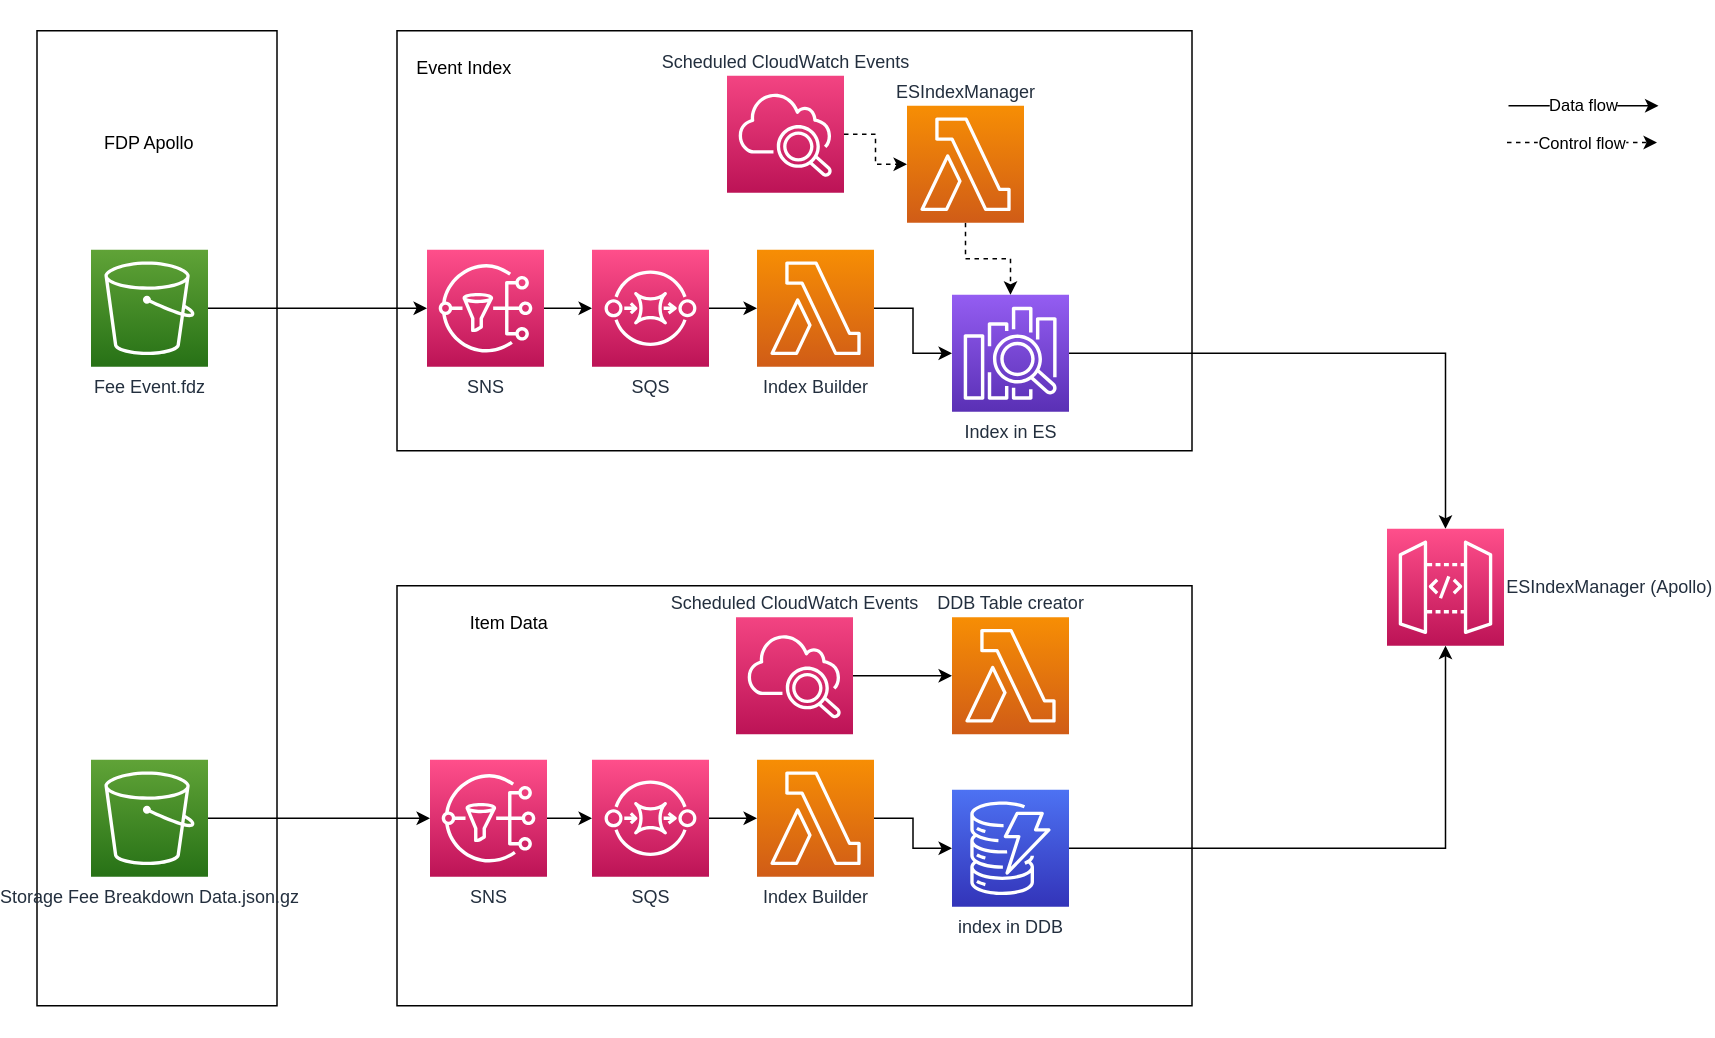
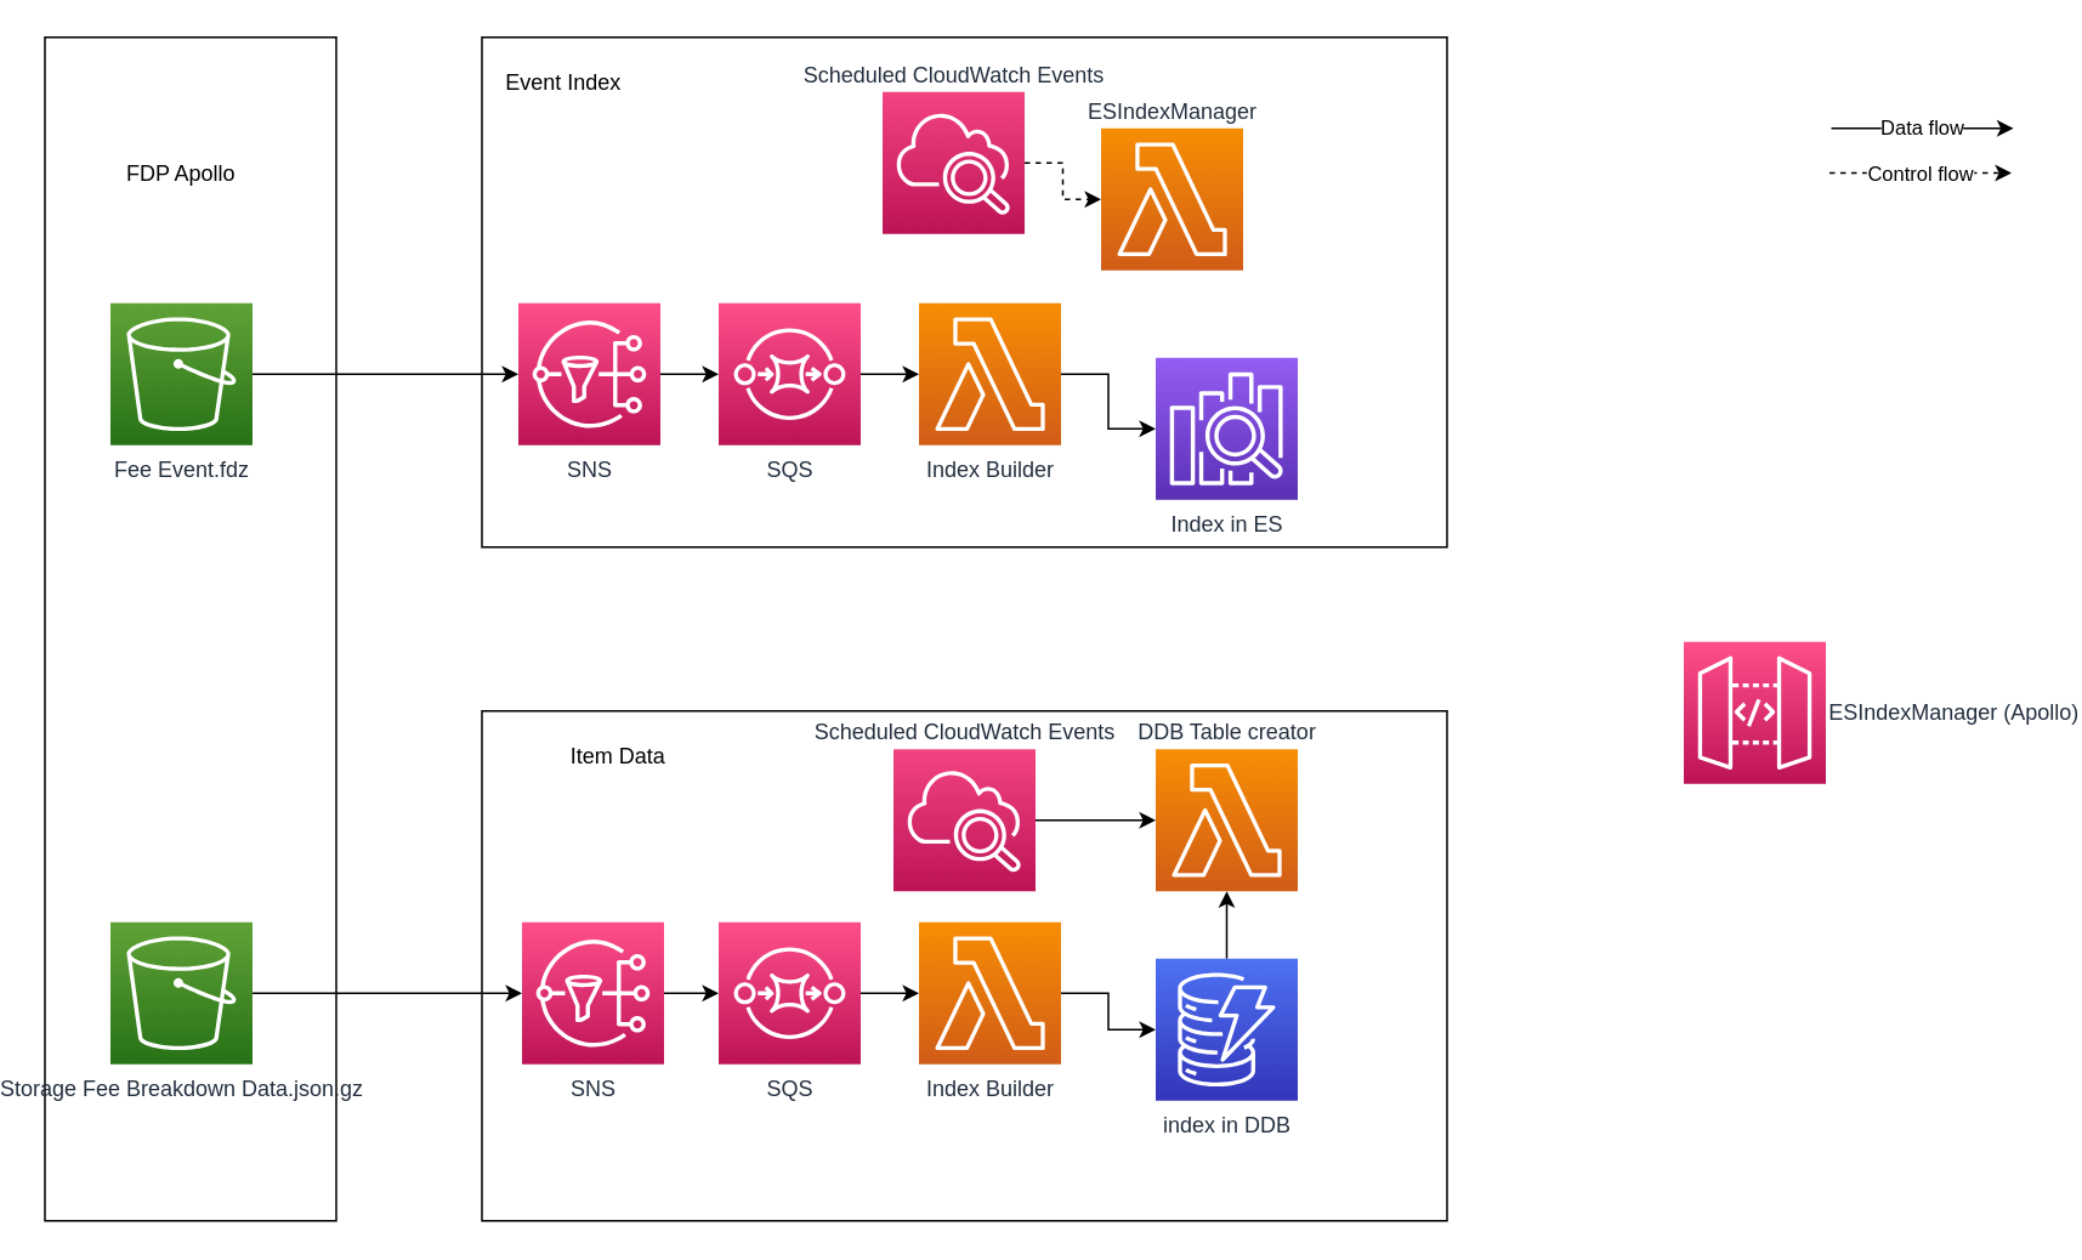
  <mxCell id="0" />
  <mxCell id="1" parent="0" />
  <mxCell id="2" value="" style="rounded=0;whiteSpace=wrap;html=1;" parent="1" vertex="1"><mxGeometry x="260" y="20" width="530" height="280" as="geometry" /></mxCell>
  <mxCell id="3" value="" style="rounded=0;whiteSpace=wrap;html=1;" parent="1" vertex="1"><mxGeometry x="20" y="20" width="160" height="650" as="geometry" /></mxCell>
  <mxCell id="4" style="edgeStyle=orthogonalEdgeStyle;rounded=0;orthogonalLoop=1;jettySize=auto;html=1;" edge="1" parent="1" source="5" target="16"><mxGeometry relative="1" as="geometry" /></mxCell>
  <mxCell id="5" value="Fee Event.fdz" style="sketch=0;points=[[0,0,0],[0.25,0,0],[0.5,0,0],[0.75,0,0],[1,0,0],[0,1,0],[0.25,1,0],[0.5,1,0],[0.75,1,0],[1,1,0],[0,0.25,0],[0,0.5,0],[0,0.75,0],[1,0.25,0],[1,0.5,0],[1,0.75,0]];outlineConnect=0;fontColor=#232F3E;gradientColor=#60A337;gradientDirection=north;fillColor=#277116;strokeColor=#ffffff;dashed=0;verticalLabelPosition=bottom;verticalAlign=top;align=center;html=1;fontSize=12;fontStyle=0;aspect=fixed;shape=mxgraph.aws4.resourceIcon;resIcon=mxgraph.aws4.s3;" parent="1" vertex="1"><mxGeometry x="56" y="166" width="78" height="78" as="geometry" /></mxCell>
  <mxCell id="6" value="FDP Apollo" style="text;html=1;strokeColor=none;fillColor=none;align=center;verticalAlign=middle;whiteSpace=wrap;rounded=0;" parent="1" vertex="1"><mxGeometry x="40" y="80" width="110" height="30" as="geometry" /></mxCell>
  <mxCell id="7" value="Storage Fee Breakdown Data.json.gz" style="sketch=0;points=[[0,0,0],[0.25,0,0],[0.5,0,0],[0.75,0,0],[1,0,0],[0,1,0],[0.25,1,0],[0.5,1,0],[0.75,1,0],[1,1,0],[0,0.25,0],[0,0.5,0],[0,0.75,0],[1,0.25,0],[1,0.5,0],[1,0.75,0]];outlineConnect=0;fontColor=#232F3E;gradientColor=#60A337;gradientDirection=north;fillColor=#277116;strokeColor=#ffffff;dashed=0;verticalLabelPosition=bottom;verticalAlign=top;align=center;html=1;fontSize=12;fontStyle=0;aspect=fixed;shape=mxgraph.aws4.resourceIcon;resIcon=mxgraph.aws4.s3;" parent="1" vertex="1"><mxGeometry x="56" y="506" width="78" height="78" as="geometry" /></mxCell>
- <mxCell id="8" style="edgeStyle=orthogonalEdgeStyle;rounded=0;orthogonalLoop=1;jettySize=auto;html=1;entryX=0.5;entryY=0;entryDx=0;entryDy=0;entryPerimeter=0;" parent="1" source="9" target="25" edge="1"><mxGeometry relative="1" as="geometry"><mxPoint x="760" y="205" as="targetPoint" /></mxGeometry></mxCell>
  <mxCell id="9" value="Index in ES" style="sketch=0;points=[[0,0,0],[0.25,0,0],[0.5,0,0],[0.75,0,0],[1,0,0],[0,1,0],[0.25,1,0],[0.5,1,0],[0.75,1,0],[1,1,0],[0,0.25,0],[0,0.5,0],[0,0.75,0],[1,0.25,0],[1,0.5,0],[1,0.75,0]];outlineConnect=0;fontColor=#232F3E;gradientColor=#945DF2;gradientDirection=north;fillColor=#5A30B5;strokeColor=#ffffff;dashed=0;verticalLabelPosition=bottom;verticalAlign=top;align=center;html=1;fontSize=12;fontStyle=0;aspect=fixed;shape=mxgraph.aws4.resourceIcon;resIcon=mxgraph.aws4.elasticsearch_service;" parent="1" vertex="1"><mxGeometry x="630" y="196" width="78" height="78" as="geometry" /></mxCell>
  <mxCell id="10" value="" style="rounded=0;whiteSpace=wrap;html=1;" parent="1" vertex="1"><mxGeometry x="260" y="390" width="530" height="280" as="geometry" /></mxCell>
  <mxCell id="11" value="Event Index" style="text;html=1;strokeColor=none;fillColor=none;align=center;verticalAlign=middle;whiteSpace=wrap;rounded=0;" parent="1" vertex="1"><mxGeometry x="250" y="30" width="110" height="30" as="geometry" /></mxCell>
  <mxCell id="12" value="Item Data" style="text;html=1;strokeColor=none;fillColor=none;align=center;verticalAlign=middle;whiteSpace=wrap;rounded=0;" parent="1" vertex="1"><mxGeometry x="280" y="400" width="110" height="30" as="geometry" /></mxCell>
  <mxCell id="13" value="Data flow" style="endArrow=classic;html=1;rounded=0;" parent="1" edge="1"><mxGeometry width="50" height="50" relative="1" as="geometry"><mxPoint x="1001" y="70" as="sourcePoint" /><mxPoint x="1101" y="70" as="targetPoint" /></mxGeometry></mxCell>
  <mxCell id="14" value="Control flow" style="endArrow=classic;html=1;rounded=0;dashed=1;" parent="1" edge="1"><mxGeometry width="50" height="50" relative="1" as="geometry"><mxPoint x="1000" y="94.5" as="sourcePoint" /><mxPoint x="1100" y="94.5" as="targetPoint" /></mxGeometry></mxCell>
  <mxCell id="15" style="edgeStyle=orthogonalEdgeStyle;rounded=0;orthogonalLoop=1;jettySize=auto;html=1;" edge="1" parent="1" source="16" target="18"><mxGeometry relative="1" as="geometry" /></mxCell>
  <mxCell id="16" value="SNS" style="sketch=0;points=[[0,0,0],[0.25,0,0],[0.5,0,0],[0.75,0,0],[1,0,0],[0,1,0],[0.25,1,0],[0.5,1,0],[0.75,1,0],[1,1,0],[0,0.25,0],[0,0.5,0],[0,0.75,0],[1,0.25,0],[1,0.5,0],[1,0.75,0]];outlineConnect=0;fontColor=#232F3E;gradientColor=#FF4F8B;gradientDirection=north;fillColor=#BC1356;strokeColor=#ffffff;dashed=0;verticalLabelPosition=bottom;verticalAlign=top;align=center;html=1;fontSize=12;fontStyle=0;aspect=fixed;shape=mxgraph.aws4.resourceIcon;resIcon=mxgraph.aws4.sns;" vertex="1" parent="1"><mxGeometry x="280" y="166" width="78" height="78" as="geometry" /></mxCell>
  <mxCell id="17" value="" style="edgeStyle=orthogonalEdgeStyle;rounded=0;orthogonalLoop=1;jettySize=auto;html=1;" edge="1" parent="1" source="18" target="20"><mxGeometry relative="1" as="geometry" /></mxCell>
  <mxCell id="18" value="SQS" style="sketch=0;points=[[0,0,0],[0.25,0,0],[0.5,0,0],[0.75,0,0],[1,0,0],[0,1,0],[0.25,1,0],[0.5,1,0],[0.75,1,0],[1,1,0],[0,0.25,0],[0,0.5,0],[0,0.75,0],[1,0.25,0],[1,0.5,0],[1,0.75,0]];outlineConnect=0;fontColor=#232F3E;gradientColor=#FF4F8B;gradientDirection=north;fillColor=#BC1356;strokeColor=#ffffff;dashed=0;verticalLabelPosition=bottom;verticalAlign=top;align=center;html=1;fontSize=12;fontStyle=0;aspect=fixed;shape=mxgraph.aws4.resourceIcon;resIcon=mxgraph.aws4.sqs;" vertex="1" parent="1"><mxGeometry x="390" y="166" width="78" height="78" as="geometry" /></mxCell>
  <mxCell id="19" value="" style="edgeStyle=orthogonalEdgeStyle;rounded=0;orthogonalLoop=1;jettySize=auto;html=1;" edge="1" parent="1" source="20" target="9"><mxGeometry relative="1" as="geometry" /></mxCell>
  <mxCell id="20" value="Index Builder" style="sketch=0;points=[[0,0,0],[0.25,0,0],[0.5,0,0],[0.75,0,0],[1,0,0],[0,1,0],[0.25,1,0],[0.5,1,0],[0.75,1,0],[1,1,0],[0,0.25,0],[0,0.5,0],[0,0.75,0],[1,0.25,0],[1,0.5,0],[1,0.75,0]];outlineConnect=0;fontColor=#232F3E;gradientColor=#F78E04;gradientDirection=north;fillColor=#D05C17;strokeColor=#ffffff;dashed=0;verticalLabelPosition=bottom;verticalAlign=top;align=center;html=1;fontSize=12;fontStyle=0;aspect=fixed;shape=mxgraph.aws4.resourceIcon;resIcon=mxgraph.aws4.lambda;" vertex="1" parent="1"><mxGeometry x="500" y="166" width="78" height="78" as="geometry" /></mxCell>
- <mxCell id="21" style="edgeStyle=orthogonalEdgeStyle;rounded=0;orthogonalLoop=1;jettySize=auto;html=1;dashed=1;" edge="1" parent="1" source="22" target="9"><mxGeometry relative="1" as="geometry" /></mxCell>
  <mxCell id="22" value="ESIndexManager" style="sketch=0;points=[[0,0,0],[0.25,0,0],[0.5,0,0],[0.75,0,0],[1,0,0],[0,1,0],[0.25,1,0],[0.5,1,0],[0.75,1,0],[1,1,0],[0,0.25,0],[0,0.5,0],[0,0.75,0],[1,0.25,0],[1,0.5,0],[1,0.75,0]];outlineConnect=0;fontColor=#232F3E;gradientColor=#F78E04;gradientDirection=north;fillColor=#D05C17;strokeColor=#ffffff;dashed=0;verticalLabelPosition=top;verticalAlign=bottom;align=center;html=1;fontSize=12;fontStyle=0;aspect=fixed;shape=mxgraph.aws4.resourceIcon;resIcon=mxgraph.aws4.lambda;labelPosition=center;" vertex="1" parent="1"><mxGeometry x="600" y="70" width="78" height="78" as="geometry" /></mxCell>
  <mxCell id="23" style="edgeStyle=orthogonalEdgeStyle;rounded=0;orthogonalLoop=1;jettySize=auto;html=1;dashed=1;" edge="1" parent="1" source="24" target="22"><mxGeometry relative="1" as="geometry" /></mxCell>
  <mxCell id="24" value="Scheduled CloudWatch Events" style="sketch=0;points=[[0,0,0],[0.25,0,0],[0.5,0,0],[0.75,0,0],[1,0,0],[0,1,0],[0.25,1,0],[0.5,1,0],[0.75,1,0],[1,1,0],[0,0.25,0],[0,0.5,0],[0,0.75,0],[1,0.25,0],[1,0.5,0],[1,0.75,0]];points=[[0,0,0],[0.25,0,0],[0.5,0,0],[0.75,0,0],[1,0,0],[0,1,0],[0.25,1,0],[0.5,1,0],[0.75,1,0],[1,1,0],[0,0.25,0],[0,0.5,0],[0,0.75,0],[1,0.25,0],[1,0.5,0],[1,0.75,0]];outlineConnect=0;fontColor=#232F3E;gradientColor=#F34482;gradientDirection=north;fillColor=#BC1356;strokeColor=#ffffff;dashed=0;verticalLabelPosition=top;verticalAlign=bottom;align=center;html=1;fontSize=12;fontStyle=0;aspect=fixed;shape=mxgraph.aws4.resourceIcon;resIcon=mxgraph.aws4.cloudwatch_2;labelPosition=center;" vertex="1" parent="1"><mxGeometry x="480" y="50" width="78" height="78" as="geometry" /></mxCell>
  <mxCell id="25" value="ESIndexManager (Apollo)" style="sketch=0;points=[[0,0,0],[0.25,0,0],[0.5,0,0],[0.75,0,0],[1,0,0],[0,1,0],[0.25,1,0],[0.5,1,0],[0.75,1,0],[1,1,0],[0,0.25,0],[0,0.5,0],[0,0.75,0],[1,0.25,0],[1,0.5,0],[1,0.75,0]];outlineConnect=0;fontColor=#232F3E;gradientColor=#FF4F8B;gradientDirection=north;fillColor=#BC1356;strokeColor=#ffffff;dashed=0;verticalLabelPosition=middle;verticalAlign=middle;align=left;html=1;fontSize=12;fontStyle=0;aspect=fixed;shape=mxgraph.aws4.resourceIcon;resIcon=mxgraph.aws4.api_gateway;labelPosition=right;" vertex="1" parent="1"><mxGeometry x="920" y="352" width="78" height="78" as="geometry" /></mxCell>
- <mxCell id="26" style="edgeStyle=orthogonalEdgeStyle;rounded=0;orthogonalLoop=1;jettySize=auto;html=1;entryX=0.5;entryY=1;entryDx=0;entryDy=0;entryPerimeter=0;" edge="1" parent="1" source="27" target="25"><mxGeometry relative="1" as="geometry" /></mxCell>
+ <mxCell id="26" style="edgeStyle=orthogonalEdgeStyle;rounded=0;orthogonalLoop=1;jettySize=auto;html=1;" edge="1" parent="1" source="27" target="34"><mxGeometry relative="1" as="geometry" /></mxCell>
  <mxCell id="27" value="index in DDB" style="sketch=0;points=[[0,0,0],[0.25,0,0],[0.5,0,0],[0.75,0,0],[1,0,0],[0,1,0],[0.25,1,0],[0.5,1,0],[0.75,1,0],[1,1,0],[0,0.25,0],[0,0.5,0],[0,0.75,0],[1,0.25,0],[1,0.5,0],[1,0.75,0]];outlineConnect=0;fontColor=#232F3E;gradientColor=#4D72F3;gradientDirection=north;fillColor=#3334B9;strokeColor=#ffffff;dashed=0;verticalLabelPosition=bottom;verticalAlign=top;align=center;html=1;fontSize=12;fontStyle=0;aspect=fixed;shape=mxgraph.aws4.resourceIcon;resIcon=mxgraph.aws4.dynamodb;" vertex="1" parent="1"><mxGeometry x="630" y="526" width="78" height="78" as="geometry" /></mxCell>
  <mxCell id="28" value="" style="edgeStyle=orthogonalEdgeStyle;rounded=0;orthogonalLoop=1;jettySize=auto;html=1;" edge="1" parent="1" source="29" target="31"><mxGeometry relative="1" as="geometry" /></mxCell>
  <mxCell id="29" value="SNS" style="sketch=0;points=[[0,0,0],[0.25,0,0],[0.5,0,0],[0.75,0,0],[1,0,0],[0,1,0],[0.25,1,0],[0.5,1,0],[0.75,1,0],[1,1,0],[0,0.25,0],[0,0.5,0],[0,0.75,0],[1,0.25,0],[1,0.5,0],[1,0.75,0]];outlineConnect=0;fontColor=#232F3E;gradientColor=#FF4F8B;gradientDirection=north;fillColor=#BC1356;strokeColor=#ffffff;dashed=0;verticalLabelPosition=bottom;verticalAlign=top;align=center;html=1;fontSize=12;fontStyle=0;aspect=fixed;shape=mxgraph.aws4.resourceIcon;resIcon=mxgraph.aws4.sns;" vertex="1" parent="1"><mxGeometry x="282" y="506" width="78" height="78" as="geometry" /></mxCell>
  <mxCell id="30" style="edgeStyle=orthogonalEdgeStyle;rounded=0;orthogonalLoop=1;jettySize=auto;html=1;entryX=0;entryY=0.5;entryDx=0;entryDy=0;entryPerimeter=0;" edge="1" parent="1" source="31" target="33"><mxGeometry relative="1" as="geometry" /></mxCell>
  <mxCell id="31" value="SQS" style="sketch=0;points=[[0,0,0],[0.25,0,0],[0.5,0,0],[0.75,0,0],[1,0,0],[0,1,0],[0.25,1,0],[0.5,1,0],[0.75,1,0],[1,1,0],[0,0.25,0],[0,0.5,0],[0,0.75,0],[1,0.25,0],[1,0.5,0],[1,0.75,0]];outlineConnect=0;fontColor=#232F3E;gradientColor=#FF4F8B;gradientDirection=north;fillColor=#BC1356;strokeColor=#ffffff;dashed=0;verticalLabelPosition=bottom;verticalAlign=top;align=center;html=1;fontSize=12;fontStyle=0;aspect=fixed;shape=mxgraph.aws4.resourceIcon;resIcon=mxgraph.aws4.sqs;" vertex="1" parent="1"><mxGeometry x="390" y="506" width="78" height="78" as="geometry" /></mxCell>
  <mxCell id="32" style="edgeStyle=orthogonalEdgeStyle;rounded=0;orthogonalLoop=1;jettySize=auto;html=1;" edge="1" parent="1" source="33" target="27"><mxGeometry relative="1" as="geometry" /></mxCell>
  <mxCell id="33" value="Index Builder" style="sketch=0;points=[[0,0,0],[0.25,0,0],[0.5,0,0],[0.75,0,0],[1,0,0],[0,1,0],[0.25,1,0],[0.5,1,0],[0.75,1,0],[1,1,0],[0,0.25,0],[0,0.5,0],[0,0.75,0],[1,0.25,0],[1,0.5,0],[1,0.75,0]];outlineConnect=0;fontColor=#232F3E;gradientColor=#F78E04;gradientDirection=north;fillColor=#D05C17;strokeColor=#ffffff;dashed=0;verticalLabelPosition=bottom;verticalAlign=top;align=center;html=1;fontSize=12;fontStyle=0;aspect=fixed;shape=mxgraph.aws4.resourceIcon;resIcon=mxgraph.aws4.lambda;" vertex="1" parent="1"><mxGeometry x="500" y="506" width="78" height="78" as="geometry" /></mxCell>
  <mxCell id="34" value="DDB Table creator" style="sketch=0;points=[[0,0,0],[0.25,0,0],[0.5,0,0],[0.75,0,0],[1,0,0],[0,1,0],[0.25,1,0],[0.5,1,0],[0.75,1,0],[1,1,0],[0,0.25,0],[0,0.5,0],[0,0.75,0],[1,0.25,0],[1,0.5,0],[1,0.75,0]];outlineConnect=0;fontColor=#232F3E;gradientColor=#F78E04;gradientDirection=north;fillColor=#D05C17;strokeColor=#ffffff;dashed=0;verticalLabelPosition=top;verticalAlign=bottom;align=center;html=1;fontSize=12;fontStyle=0;aspect=fixed;shape=mxgraph.aws4.resourceIcon;resIcon=mxgraph.aws4.lambda;labelPosition=center;" vertex="1" parent="1"><mxGeometry x="630" y="411" width="78" height="78" as="geometry" /></mxCell>
  <mxCell id="35" style="edgeStyle=orthogonalEdgeStyle;rounded=0;orthogonalLoop=1;jettySize=auto;html=1;entryX=0;entryY=0.5;entryDx=0;entryDy=0;entryPerimeter=0;" edge="1" parent="1" source="36" target="34"><mxGeometry relative="1" as="geometry" /></mxCell>
  <mxCell id="36" value="Scheduled CloudWatch Events" style="sketch=0;points=[[0,0,0],[0.25,0,0],[0.5,0,0],[0.75,0,0],[1,0,0],[0,1,0],[0.25,1,0],[0.5,1,0],[0.75,1,0],[1,1,0],[0,0.25,0],[0,0.5,0],[0,0.75,0],[1,0.25,0],[1,0.5,0],[1,0.75,0]];points=[[0,0,0],[0.25,0,0],[0.5,0,0],[0.75,0,0],[1,0,0],[0,1,0],[0.25,1,0],[0.5,1,0],[0.75,1,0],[1,1,0],[0,0.25,0],[0,0.5,0],[0,0.75,0],[1,0.25,0],[1,0.5,0],[1,0.75,0]];outlineConnect=0;fontColor=#232F3E;gradientColor=#F34482;gradientDirection=north;fillColor=#BC1356;strokeColor=#ffffff;dashed=0;verticalLabelPosition=top;verticalAlign=bottom;align=center;html=1;fontSize=12;fontStyle=0;aspect=fixed;shape=mxgraph.aws4.resourceIcon;resIcon=mxgraph.aws4.cloudwatch_2;labelPosition=center;" vertex="1" parent="1"><mxGeometry x="486" y="411" width="78" height="78" as="geometry" /></mxCell>
  <mxCell id="37" style="edgeStyle=orthogonalEdgeStyle;rounded=0;orthogonalLoop=1;jettySize=auto;html=1;entryX=0;entryY=0.5;entryDx=0;entryDy=0;entryPerimeter=0;" parent="1" source="7" target="29" edge="1"><mxGeometry relative="1" as="geometry" /></mxCell>
